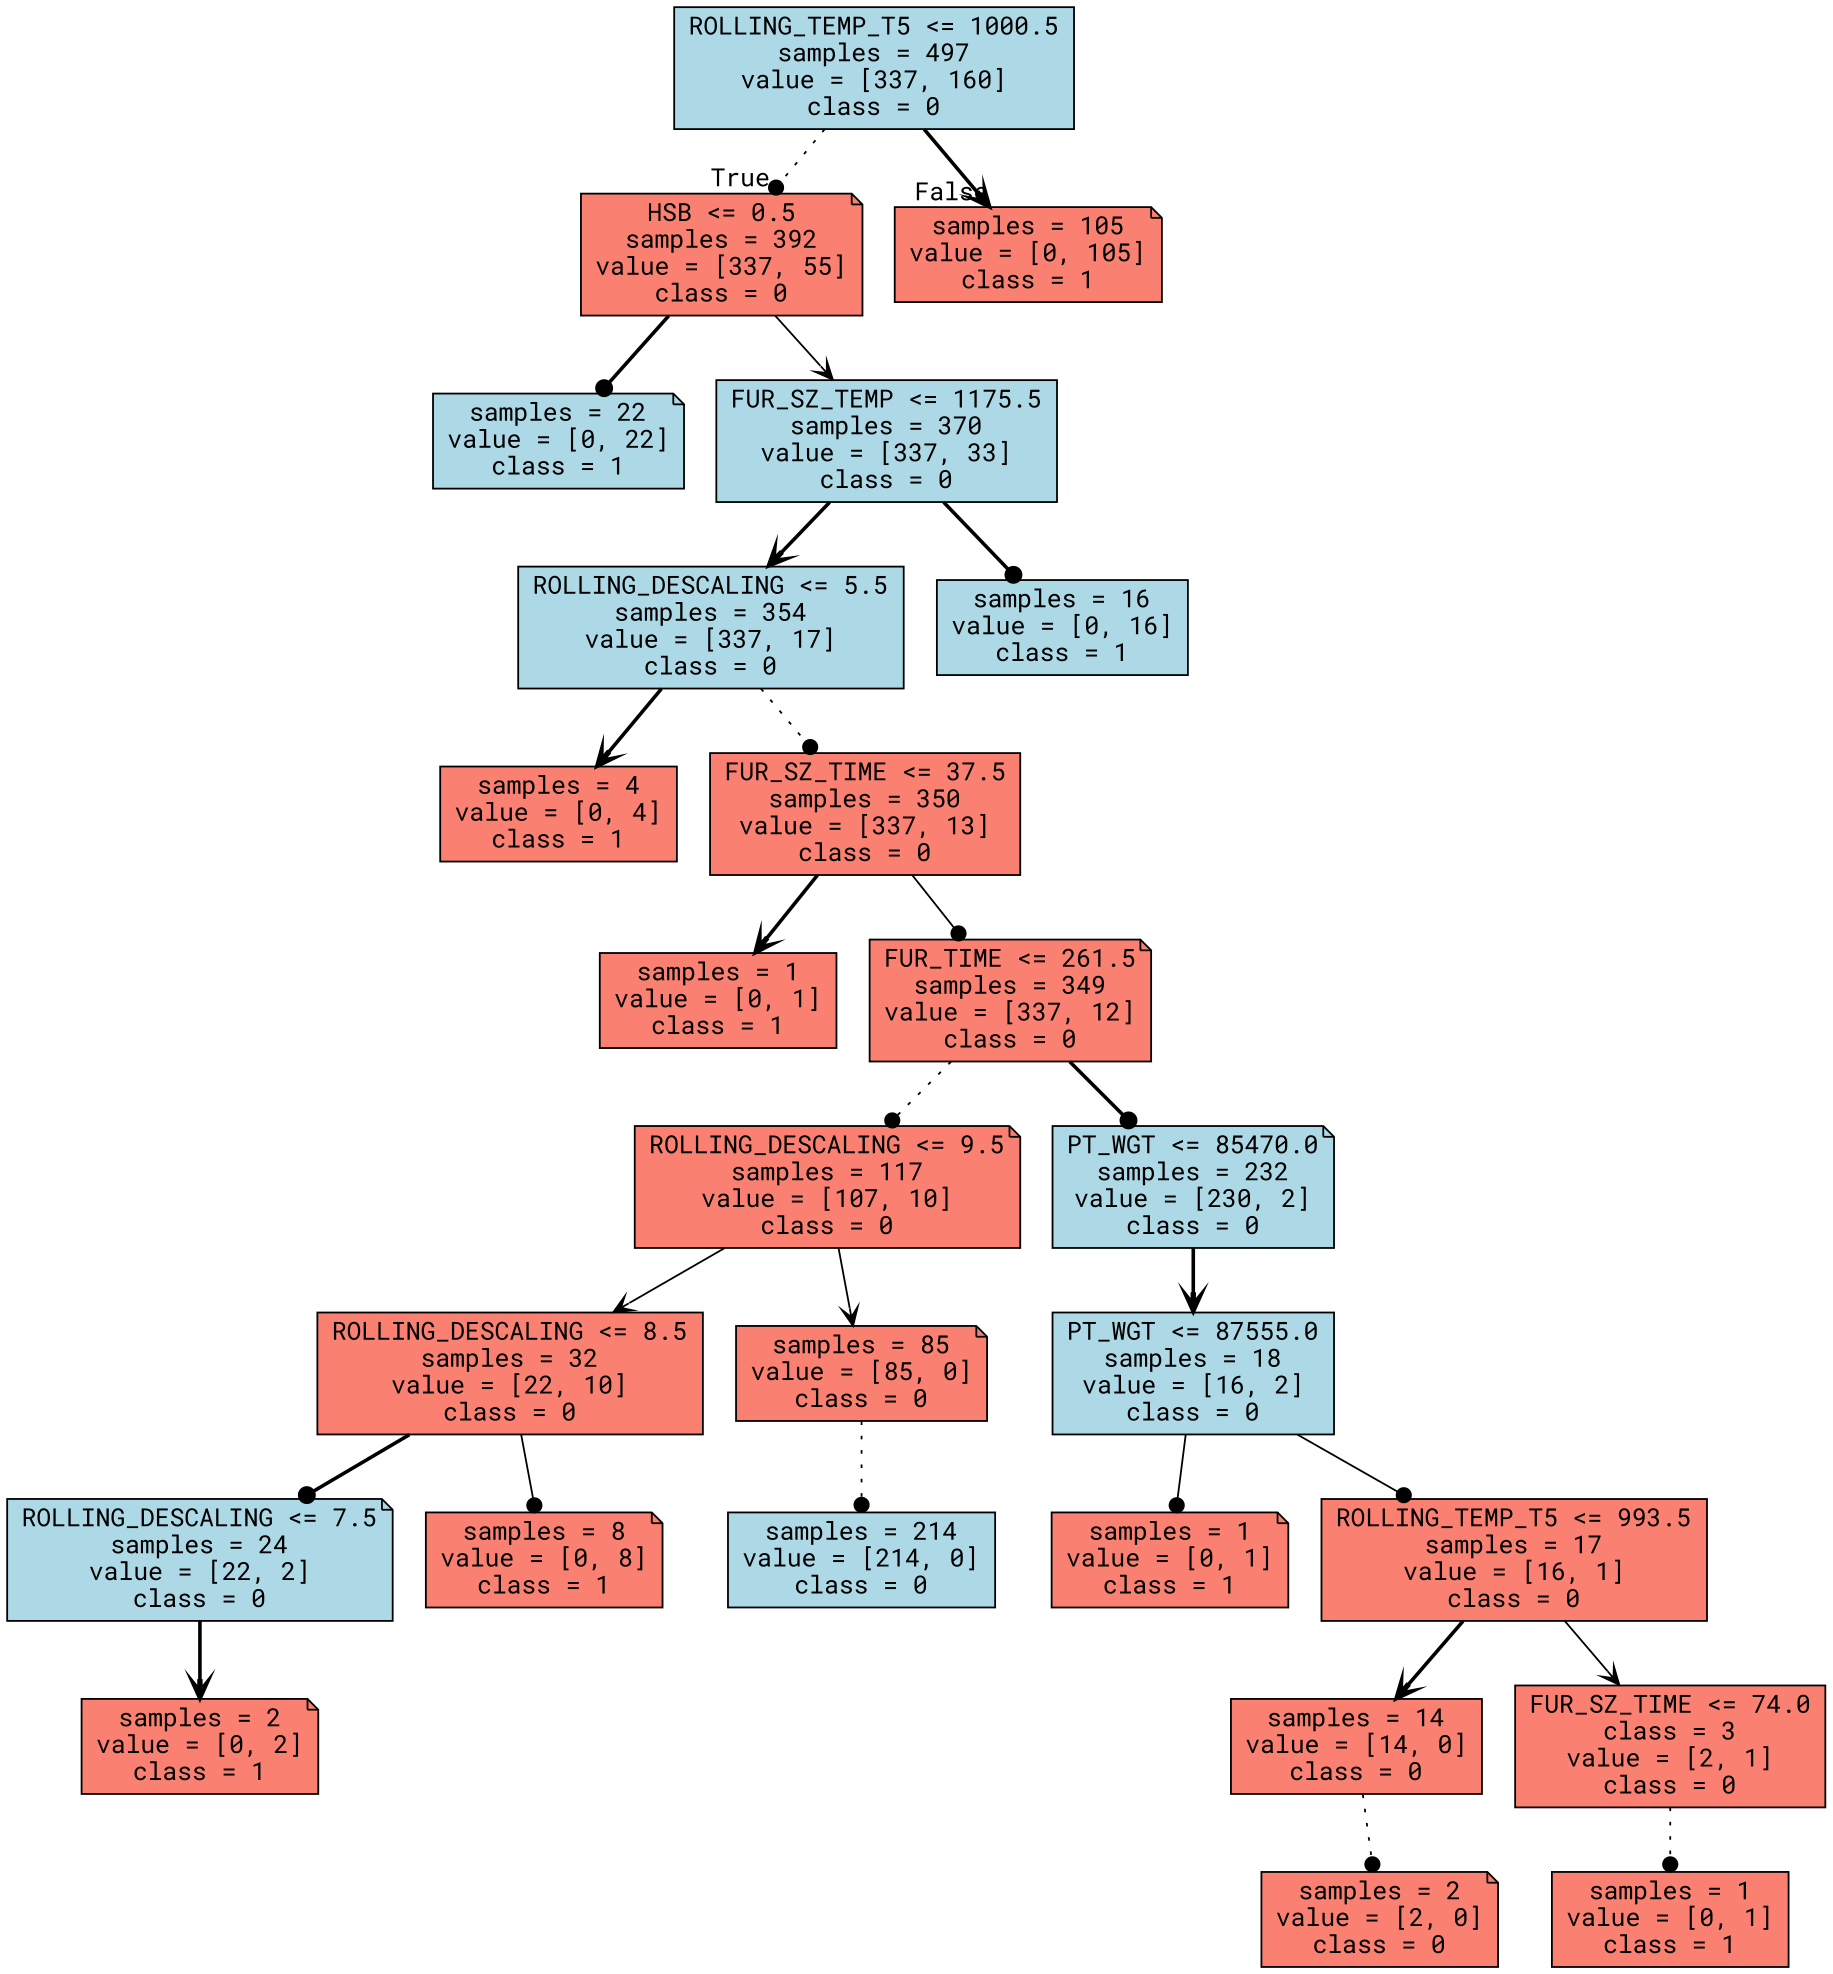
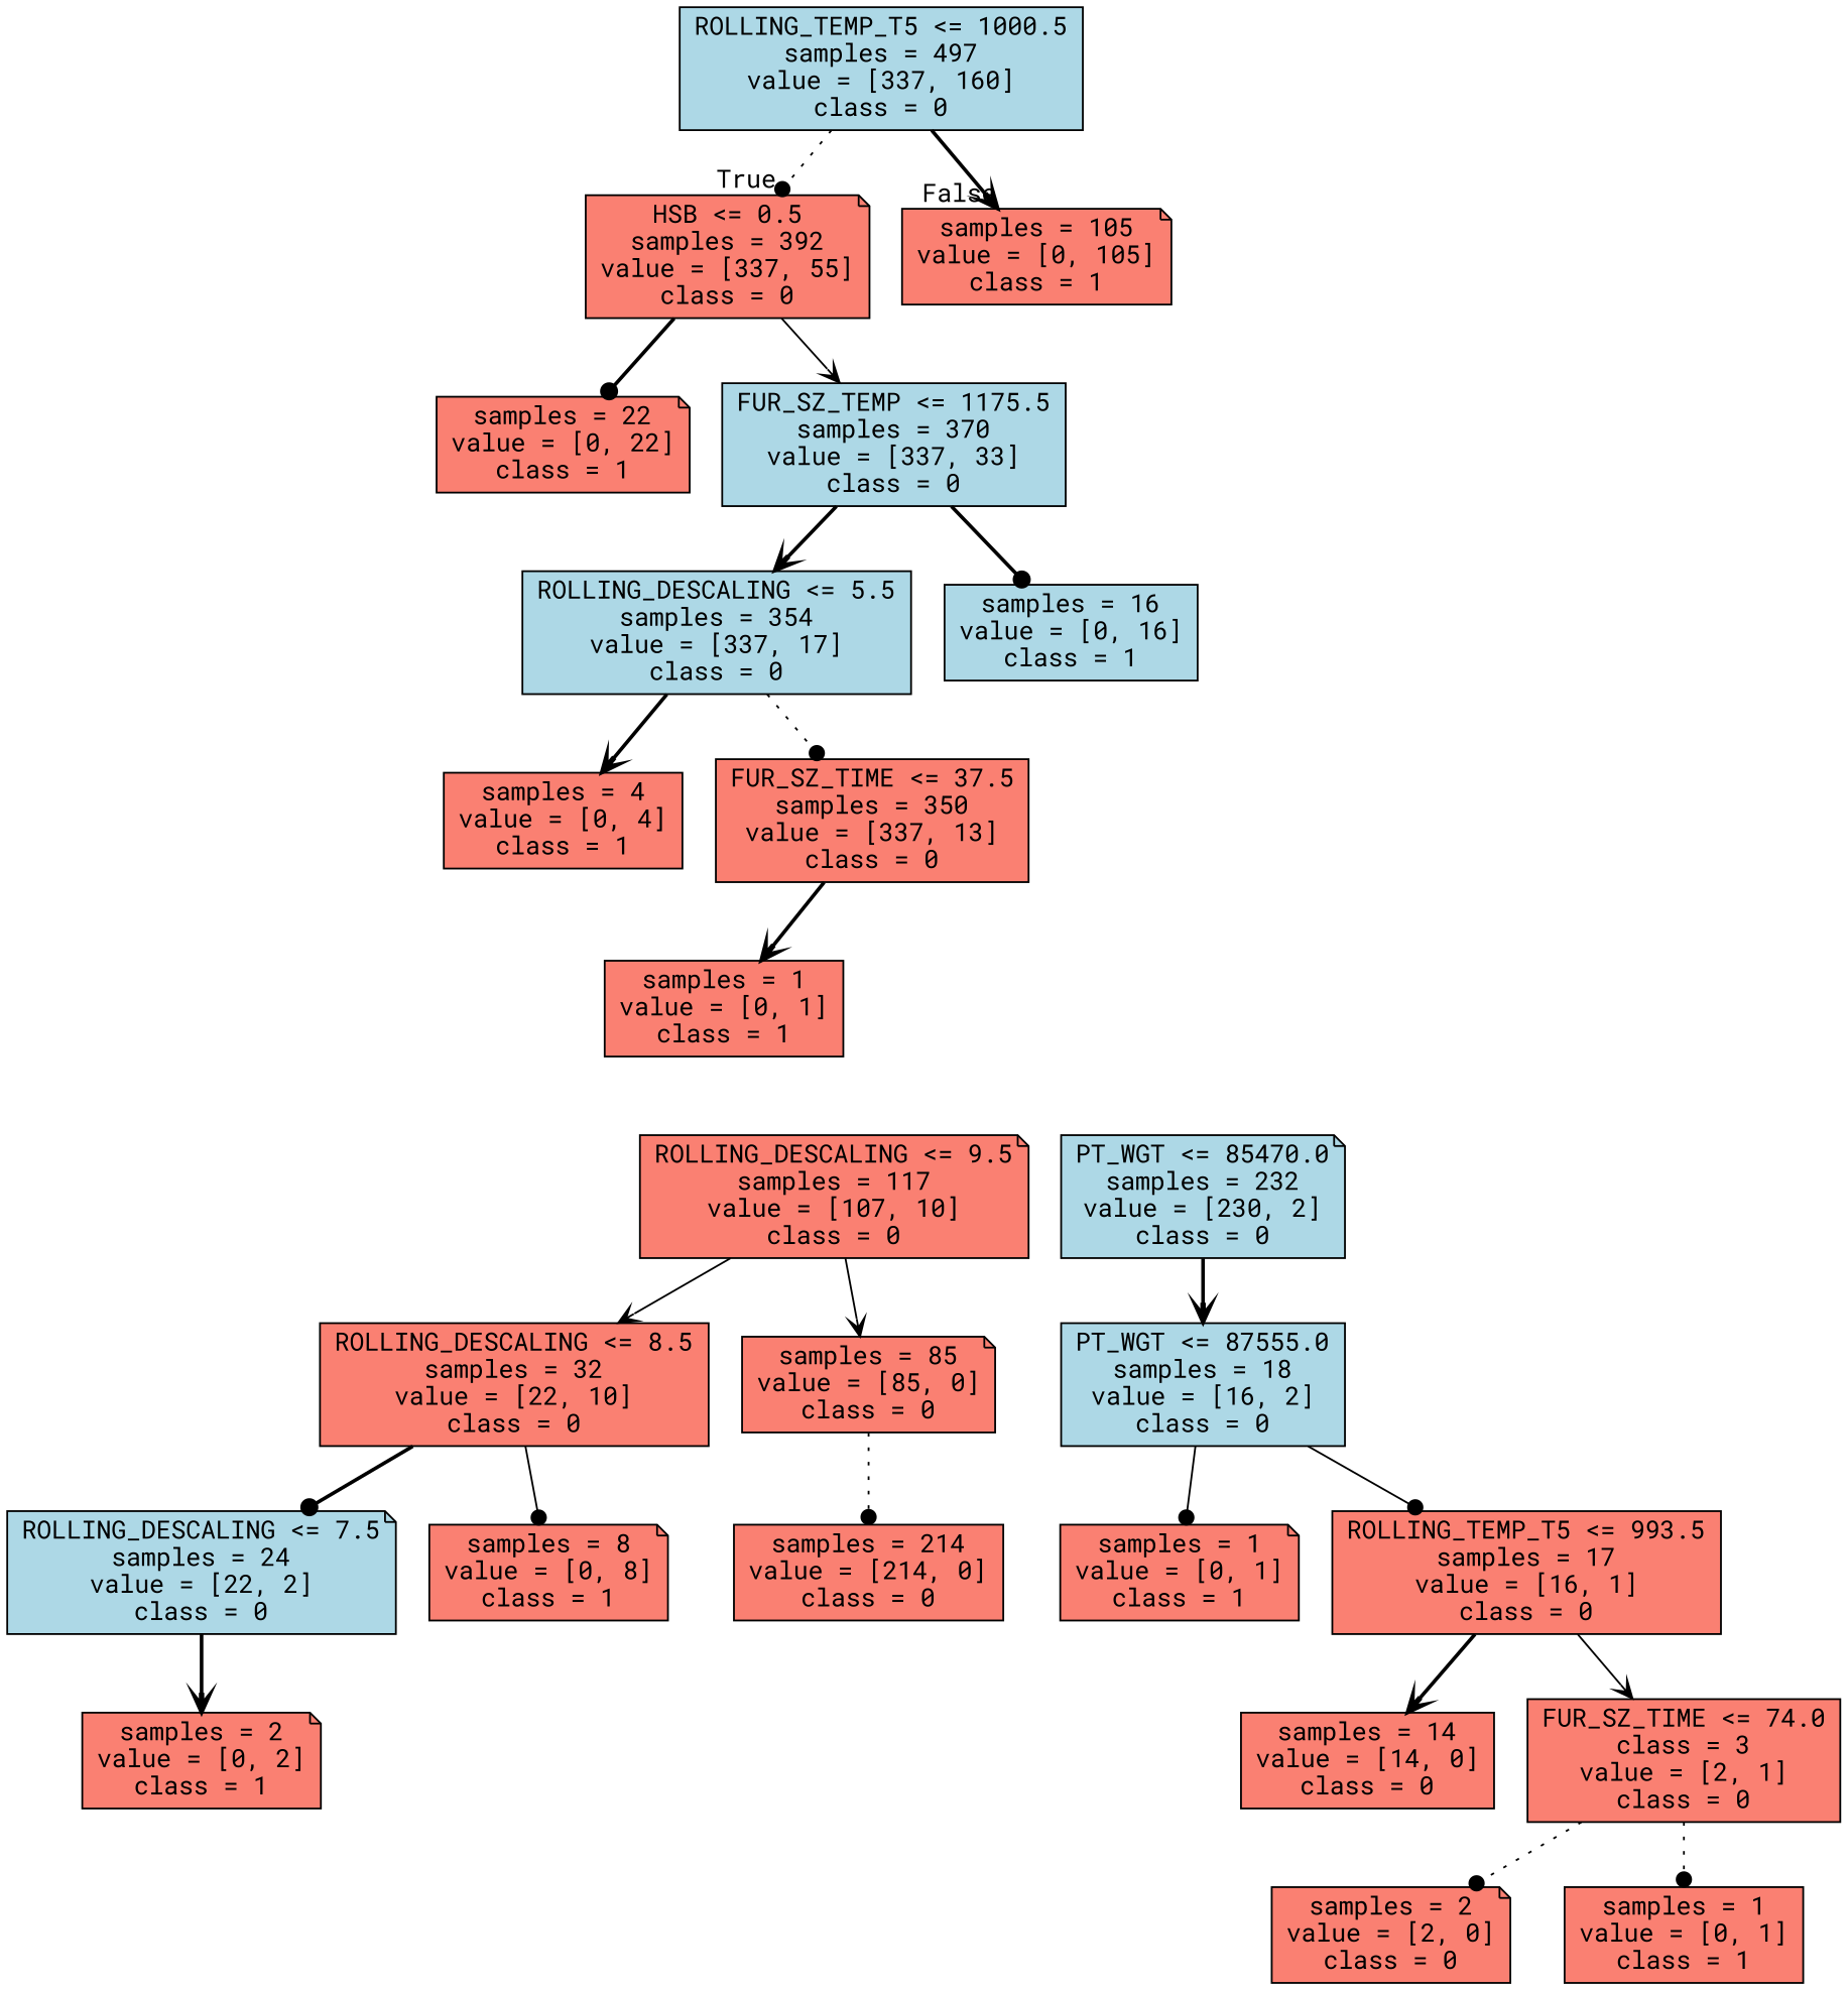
  digraph {
    fontname="Roboto Mono"
    node [color=black fillcolor=salmon fontname="Roboto Mono" shape=box style=filled]
    edge [arrowhead=dot fontname="Roboto Mono" style=bold]
    n1 [fillcolor=lightblue label="ROLLING_TEMP_T5 <= 1000.5\nsamples = 497\nvalue = [337, 160]\nclass = 0"]
    n2 [label="HSB <= 0.5\nsamples = 392\nvalue = [337, 55]\nclass = 0" shape=note]
    n3 [label="samples = 105\nvalue = [0, 105]\nclass = 1" shape=note]
-   n4 [fillcolor=lightblue label="samples = 22\nvalue = [0, 22]\nclass = 1" shape=note]
+   n4 [label="samples = 22\nvalue = [0, 22]\nclass = 1" shape=note]
    n5 [fillcolor=lightblue label="FUR_SZ_TEMP <= 1175.5\nsamples = 370\nvalue = [337, 33]\nclass = 0"]
    n6 [fillcolor=lightblue label="ROLLING_DESCALING <= 5.5\nsamples = 354\nvalue = [337, 17]\nclass = 0"]
    n7 [fillcolor=lightblue label="samples = 16\nvalue = [0, 16]\nclass = 1"]
    n8 [label="samples = 4\nvalue = [0, 4]\nclass = 1"]
    n9 [label="FUR_SZ_TIME <= 37.5\nsamples = 350\nvalue = [337, 13]\nclass = 0"]
    n10 [label="samples = 1\nvalue = [0, 1]\nclass = 1"]
-   n11 [label="FUR_TIME <= 261.5\nsamples = 349\nvalue = [337, 12]\nclass = 0" shape=note]
    n12 [label="ROLLING_DESCALING <= 9.5\nsamples = 117\nvalue = [107, 10]\nclass = 0" shape=note]
    n13 [fillcolor=lightblue label="PT_WGT <= 85470.0\nsamples = 232\nvalue = [230, 2]\nclass = 0" shape=note]
    n14 [label="ROLLING_DESCALING <= 8.5\nsamples = 32\nvalue = [22, 10]\nclass = 0"]
    n15 [label="samples = 85\nvalue = [85, 0]\nclass = 0" shape=note]
    n16 [fillcolor=lightblue label="PT_WGT <= 87555.0\nsamples = 18\nvalue = [16, 2]\nclass = 0"]
    n17 [fillcolor=lightblue label="ROLLING_DESCALING <= 7.5\nsamples = 24\nvalue = [22, 2]\nclass = 0" shape=note]
    n18 [label="samples = 8\nvalue = [0, 8]\nclass = 1" shape=note]
-   n19 [fillcolor=lightblue label="samples = 214\nvalue = [214, 0]\nclass = 0"]
+   n19 [label="samples = 214\nvalue = [214, 0]\nclass = 0"]
    n20 [label="samples = 2\nvalue = [0, 2]\nclass = 1" shape=note]
    n21 [label="samples = 1\nvalue = [0, 1]\nclass = 1" shape=note]
    n22 [label="ROLLING_TEMP_T5 <= 993.5\nsamples = 17\nvalue = [16, 1]\nclass = 0"]
    n23 [label="samples = 14\nvalue = [14, 0]\nclass = 0"]
    n24 [label="FUR_SZ_TIME <= 74.0\nclass = 3\nvalue = [2, 1]\nclass = 0"]
    n25 [label="samples = 1\nvalue = [0, 1]\nclass = 1"]
    n26 [label="samples = 2\nvalue = [2, 0]\nclass = 0" shape=note]
    n1 -> n2 [headlabel=True labelangle=45 labeldistance=2.5 style=dotted]
    n1 -> n3 [arrowhead=vee headlabel=False labelangle=-45 labeldistance=2.5]
    n2 -> n4
    n2 -> n5 [arrowhead=vee style=solid]
    n5 -> n6 [arrowhead=vee]
    n5 -> n7
    n6 -> n8 [arrowhead=vee]
    n6 -> n9 [style=dotted]
    n9 -> n10 [arrowhead=vee]
-   n9 -> n11 [style=solid]
-   n11 -> n12 [style=dotted]
-   n11 -> n13
    n12 -> n14 [arrowhead=vee style=solid]
    n12 -> n15 [arrowhead=vee style=solid]
    n13 -> n16 [arrowhead=vee]
    n14 -> n17
    n14 -> n18 [style=solid]
    n15 -> n19 [style=dotted]
    n16 -> n21 [style=solid]
    n16 -> n22 [style=solid]
    n17 -> n20 [arrowhead=vee]
    n22 -> n23 [arrowhead=vee]
    n22 -> n24 [arrowhead=vee style=solid]
    n24 -> n25 [style=dotted]
-   n23 -> n26 [style=dotted]
+   n24 -> n26 [style=dotted]
  }
